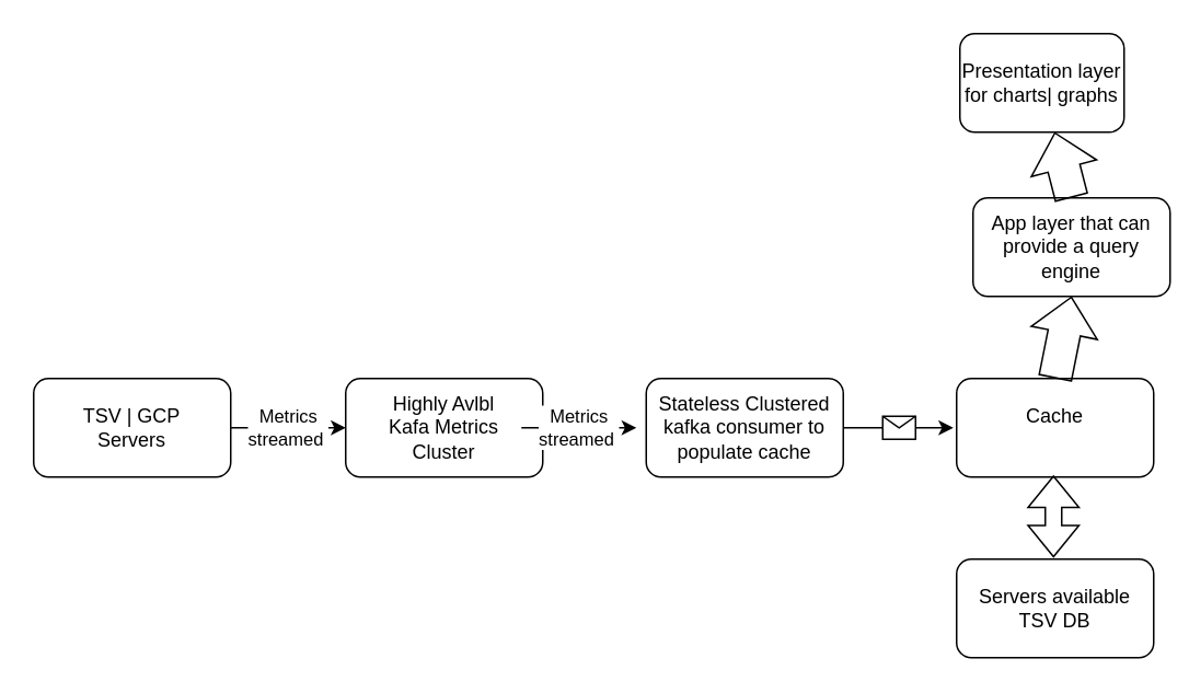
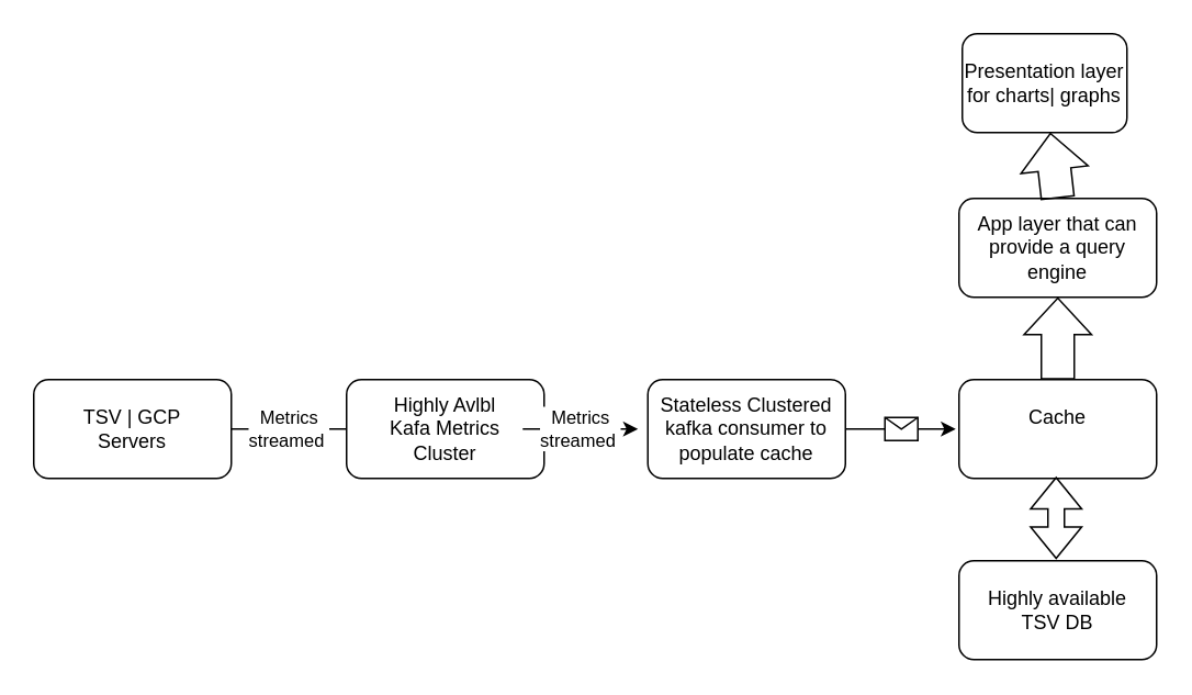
  <mxCell id="0" />
  <mxCell id="1" parent="0" />
- <mxCell id="2" value="App layer that can provide a query engine" style="rounded=1;whiteSpace=wrap;html=1;" vertex="1" parent="1"><mxGeometry x="592" y="120" width="120" height="60" as="geometry" /></mxCell>
+ <mxCell id="2" value="App layer that can provide a query engine" style="rounded=1;whiteSpace=wrap;html=1;" vertex="1" parent="1"><mxGeometry x="582" y="120" width="120" height="60" as="geometry" /></mxCell>
  <mxCell id="3" value="Cache&lt;span style=&quot;color: rgba(0, 0, 0, 0); font-family: monospace; font-size: 0px; text-align: start;&quot;&gt;%3CmxGraphModel%3E%3Croot%3E%3CmxCell%20id%3D%220%22%2F%3E%3CmxCell%20id%3D%221%22%20parent%3D%220%22%2F%3E%3CmxCell%20id%3D%222%22%20value%3D%22App%22%20style%3D%22rounded%3D1%3BwhiteSpace%3Dwrap%3Bhtml%3D1%3B%22%20vertex%3D%221%22%20parent%3D%221%22%3E%3CmxGeometry%20x%3D%22200%22%20y%3D%22160%22%20width%3D%22120%22%20height%3D%2260%22%20as%3D%22geometry%22%2F%3E%3C%2FmxCell%3E%3C%2Froot%3E%3C%2FmxGraphModel%3E|&lt;br&gt;&lt;br&gt;&lt;/span&gt;" style="rounded=1;whiteSpace=wrap;html=1;" vertex="1" parent="1"><mxGeometry x="582" y="230" width="120" height="60" as="geometry" /></mxCell>
- <mxCell id="4" value="Servers available&lt;br&gt;TSV DB" style="rounded=1;whiteSpace=wrap;html=1;" vertex="1" parent="1"><mxGeometry x="582" y="340" width="120" height="60" as="geometry" /></mxCell>
- <mxCell id="5" value="Metrics &lt;br&gt;streamed&amp;nbsp;" style="edgeStyle=orthogonalEdgeStyle;rounded=0;orthogonalLoop=1;jettySize=auto;html=1;exitX=1;exitY=0.5;exitDx=0;exitDy=0;entryX=0;entryY=0.5;entryDx=0;entryDy=0;" edge="1" parent="1" source="6" target="7"><mxGeometry relative="1" as="geometry" /></mxCell>
+ <mxCell id="4" value="Highly available&lt;br&gt;TSV DB" style="rounded=1;whiteSpace=wrap;html=1;" vertex="1" parent="1"><mxGeometry x="582" y="340" width="120" height="60" as="geometry" /></mxCell>
+ <mxCell id="5" value="Metrics &lt;br&gt;streamed&amp;nbsp;" style="edgeStyle=orthogonalEdgeStyle;rounded=0;orthogonalLoop=1;jettySize=auto;html=1;exitX=1;exitY=0.5;exitDx=0;exitDy=0;entryX=0;entryY=0.5;entryDx=0;entryDy=0;endArrow=none;" edge="1" parent="1" source="6" target="7"><mxGeometry relative="1" as="geometry" /></mxCell>
  <mxCell id="6" value="TSV | GCP &lt;br&gt;Servers" style="rounded=1;whiteSpace=wrap;html=1;" vertex="1" parent="1"><mxGeometry x="20" y="230" width="120" height="60" as="geometry" /></mxCell>
  <mxCell id="7" value="Highly Avlbl&lt;br&gt;Kafa Metrics &lt;br&gt;Cluster" style="rounded=1;whiteSpace=wrap;html=1;" vertex="1" parent="1"><mxGeometry x="210" y="230" width="120" height="60" as="geometry" /></mxCell>
  <mxCell id="8" value="Stateless Clustered kafka consumer to populate cache" style="rounded=1;whiteSpace=wrap;html=1;" vertex="1" parent="1"><mxGeometry x="393" y="230" width="120" height="60" as="geometry" /></mxCell>
  <mxCell id="9" value="" style="endArrow=classic;html=1;rounded=0;exitX=1;exitY=0.5;exitDx=0;exitDy=0;" edge="1" parent="1" source="8"><mxGeometry relative="1" as="geometry"><mxPoint x="500" y="200" as="sourcePoint" /><mxPoint x="580" y="260" as="targetPoint" /></mxGeometry></mxCell>
  <mxCell id="10" value="" style="shape=message;html=1;outlineConnect=0;" vertex="1" parent="9"><mxGeometry width="20" height="14" relative="1" as="geometry"><mxPoint x="-10" y="-7" as="offset" /></mxGeometry></mxCell>
  <mxCell id="11" value="Metrics &lt;br&gt;streamed&amp;nbsp;" style="edgeStyle=orthogonalEdgeStyle;rounded=0;orthogonalLoop=1;jettySize=auto;html=1;exitX=1;exitY=0.5;exitDx=0;exitDy=0;entryX=0;entryY=0.5;entryDx=0;entryDy=0;" edge="1" parent="1"><mxGeometry relative="1" as="geometry"><mxPoint x="317" y="260" as="sourcePoint" /><mxPoint x="387" y="260" as="targetPoint" /></mxGeometry></mxCell>
  <mxCell id="12" value="" style="shape=flexArrow;endArrow=classic;startArrow=classic;html=1;rounded=0;exitX=0.5;exitY=0;exitDx=0;exitDy=0;" edge="1" parent="1"><mxGeometry width="100" height="100" relative="1" as="geometry"><mxPoint x="641" y="339" as="sourcePoint" /><mxPoint x="641" y="289" as="targetPoint" /></mxGeometry></mxCell>
  <mxCell id="13" value="" style="shape=flexArrow;endArrow=classic;html=1;rounded=0;width=20;endSize=7.05;entryX=0.5;entryY=1;entryDx=0;entryDy=0;exitX=0.5;exitY=0;exitDx=0;exitDy=0;" edge="1" parent="1" source="3" target="2"><mxGeometry width="50" height="50" relative="1" as="geometry"><mxPoint x="440" y="180" as="sourcePoint" /><mxPoint x="490" y="130" as="targetPoint" /></mxGeometry></mxCell>
  <mxCell id="14" value="Presentation layer for charts| graphs" style="rounded=1;whiteSpace=wrap;html=1;" vertex="1" parent="1"><mxGeometry x="584" y="20" width="100" height="60" as="geometry" /></mxCell>
  <mxCell id="15" value="" style="shape=flexArrow;endArrow=classic;html=1;rounded=0;width=20;endSize=7.05;exitX=0.5;exitY=0;exitDx=0;exitDy=0;" edge="1" parent="1" source="2" target="14"><mxGeometry width="50" height="50" relative="1" as="geometry"><mxPoint x="542" y="210" as="sourcePoint" /><mxPoint x="390" y="50" as="targetPoint" /></mxGeometry></mxCell>
